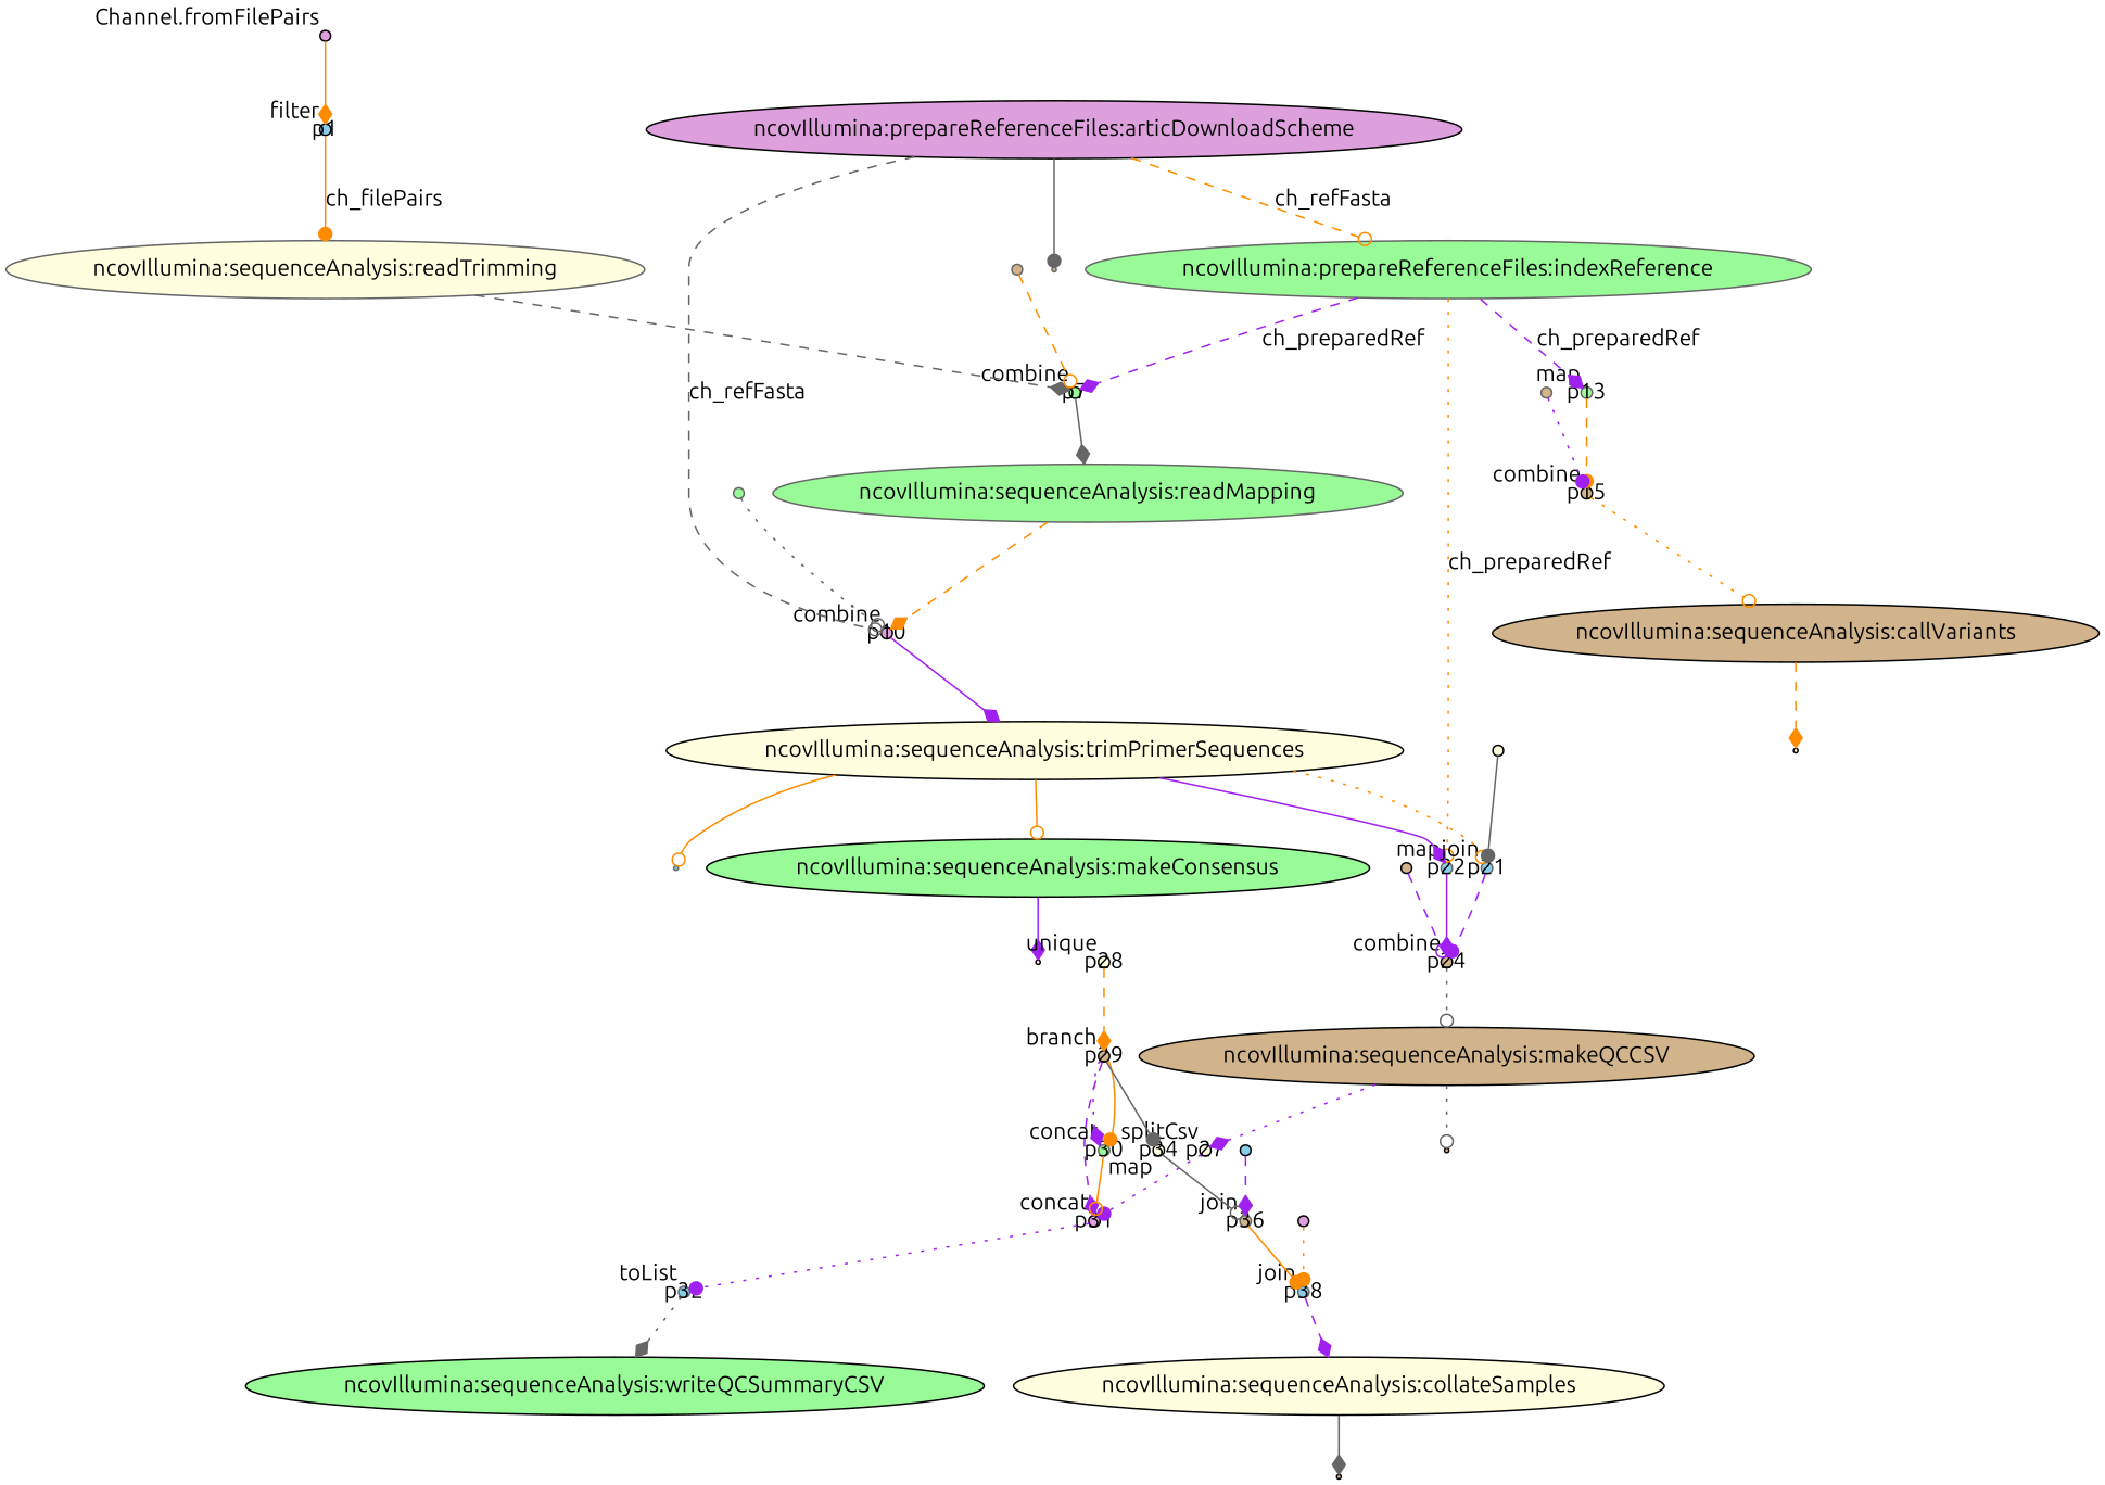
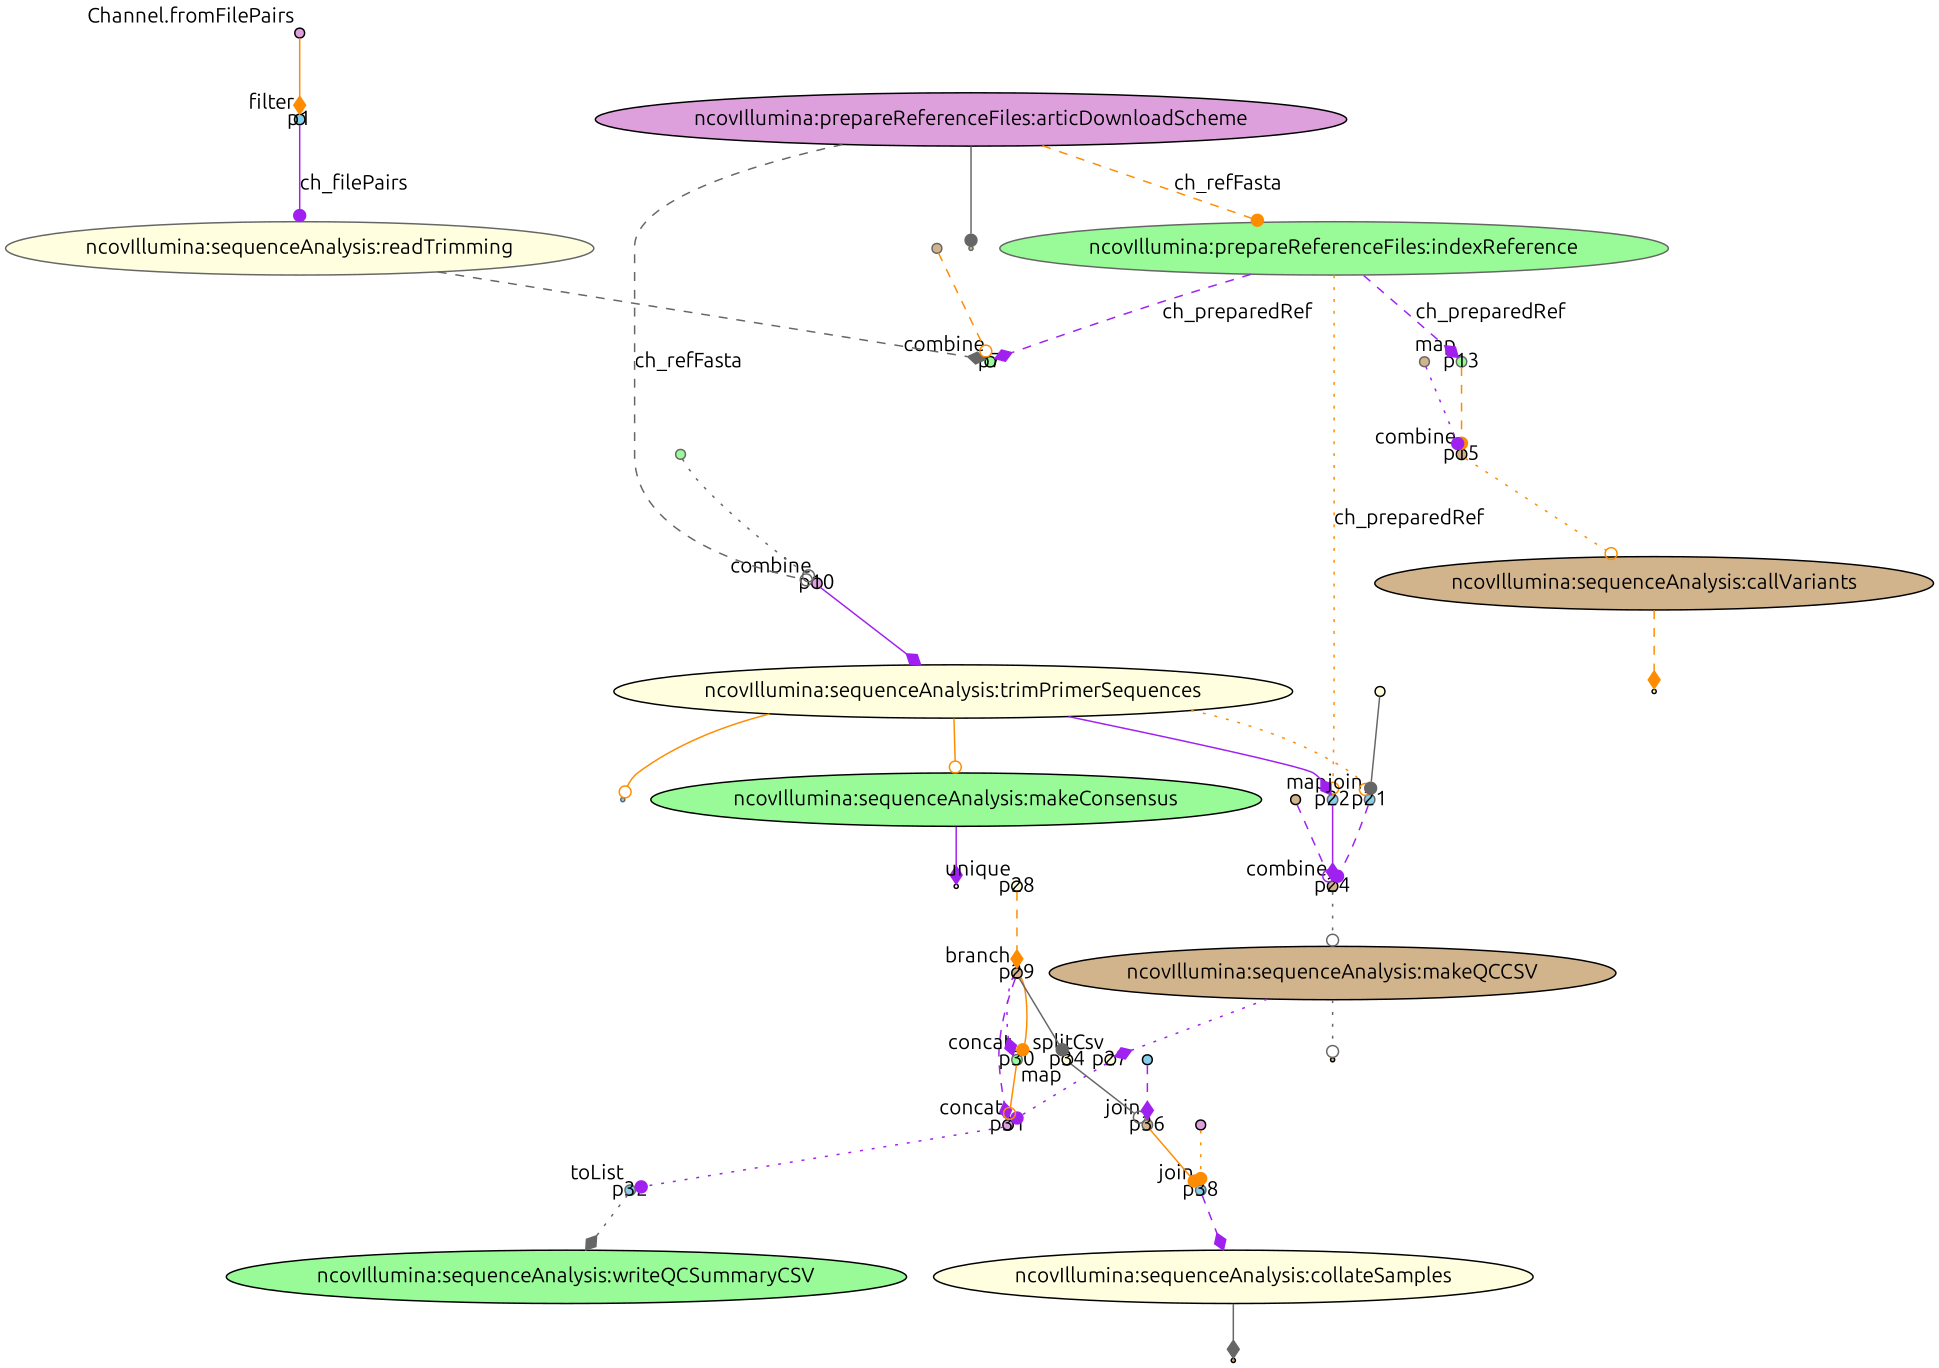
  digraph {
    fontname=Ubuntu
    node [color=black fillcolor=tan fixedsize=true fontname=Ubuntu shape=circle style=filled]
    edge [arrowhead=diamond color=purple fontname=Ubuntu style=solid]
    p0 [fillcolor=plum height=0.1 shape=point width=0.091667 xlabel="Channel.fromFilePairs"]
    p1 [fillcolor=skyblue height=0.097222 width=0.090278 xlabel=filter]
    n3 [color=gray40 fillcolor=lightyellow height=0.5 label="ncovIllumina:sequenceAnalysis:readTrimming" width=4.8908 fixedsize="" shape=""]
    p7 [fillcolor=palegreen height=0.097222 width=0.090278 xlabel=combine]
-   n5 [color=gray40 fillcolor=palegreen height=0.5 label="ncovIllumina:sequenceAnalysis:readMapping" width=4.781 fixedsize="" shape=""]
    p10 [fillcolor=plum height=0.097222 width=0.090278 xlabel=combine]
    n7 [fillcolor=plum height=0.5 label="ncovIllumina:prepareReferenceFiles:articDownloadScheme" width=6.1247 fixedsize="" shape=""]
    n8 [color=gray40 fillcolor=palegreen height=0.5 label="ncovIllumina:prepareReferenceFiles:indexReference" width=5.4025 fixedsize="" shape=""]
    p3 [color=gray40 height=0.05 shape=point width=0.038889 fixedsize=""]
    p13 [color=gray40 fillcolor=palegreen height=0.097222 width=0.090278 xlabel=map]
    p22 [color=gray40 fillcolor=skyblue height=0.097222 width=0.090278 xlabel=map]
    n12 [fillcolor=lightyellow height=0.5 label="ncovIllumina:sequenceAnalysis:trimPrimerSequences" width=5.59 fixedsize="" shape=""]
    p15 [height=0.097222 width=0.090278 xlabel=combine]
    p24 [height=0.097222 width=0.090278 xlabel=combine]
    p12 [color=gray40 fillcolor=skyblue height=0.05 shape=point width=0.038889 fixedsize=""]
    n16 [fillcolor=palegreen height=0.5 label="ncovIllumina:sequenceAnalysis:makeConsensus" width=5.0414 fixedsize="" shape=""]
    p21 [color=gray40 fillcolor=skyblue height=0.097222 width=0.090278 xlabel=join]
    n18 [height=0.5 label="ncovIllumina:sequenceAnalysis:callVariants" width=4.6165 fixedsize="" shape=""]
    n19 [height=0.5 label="ncovIllumina:sequenceAnalysis:makeQCCSV" width=4.7901 fixedsize="" shape=""]
    p19 [fillcolor=lightyellow height=0.05 shape=point width=0.038889 fixedsize=""]
    p6 [color=gray40 height=0.1 shape=point width=0.091667]
    p9 [color=gray40 fillcolor=palegreen height=0.1 shape=point width=0.091667]
    p17 [fillcolor=lightyellow height=0.05 shape=point width=0.038889 fixedsize=""]
    p14 [color=gray40 height=0.1 shape=point width=0.091667]
    p27 [fillcolor=lightyellow height=0.097222 width=0.090278 xlabel=splitCsv]
    p26 [height=0.05 shape=point width=0.038889 fixedsize=""]
    p20 [fillcolor=lightyellow height=0.1 shape=point width=0.091667]
    p31 [fillcolor=plum height=0.097222 width=0.090278 xlabel=concat]
    p23 [height=0.1 shape=point width=0.091667]
    p28 [fillcolor=lightyellow height=0.097222 width=0.090278 xlabel=unique]
    p29 [height=0.097222 width=0.090278 xlabel=branch]
    p30 [color=gray40 fillcolor=palegreen height=0.097222 width=0.090278 xlabel=concat]
    p34 [fillcolor=lightyellow height=0.097222 width=0.090278 xlabel=map]
    p32 [color=gray40 fillcolor=skyblue height=0.097222 width=0.090278 xlabel=toList]
    p36 [color=gray40 height=0.097222 width=0.090278 xlabel=join]
    n36 [fillcolor=palegreen height=0.5 label="ncovIllumina:sequenceAnalysis:writeQCSummaryCSV" width=5.7317 fixedsize="" shape=""]
    p38 [color=gray40 fillcolor=skyblue height=0.097222 width=0.090278 xlabel=join]
    n38 [fillcolor=lightyellow height=0.5 label="ncovIllumina:sequenceAnalysis:collateSamples" width=4.9546 fixedsize="" shape=""]
    p40 [height=0.05 shape=point width=0.038889 fixedsize=""]
    p35 [fillcolor=skyblue height=0.1 shape=point width=0.091667]
    p37 [fillcolor=plum height=0.1 shape=point width=0.091667]
    p0 -> p1 [color=darkorange]
-   p1 -> n3 [arrowhead=dot color=darkorange label=ch_filePairs]
+   p1 -> n3 [arrowhead=dot label=ch_filePairs]
    n3 -> p7 [color=gray40 style=dashed]
-   p7 -> n5 [color=gray40]
-   n5 -> p10 [color=darkorange style=dashed]
    p10 -> n12
    n7 -> p10 [arrowhead=odot color=gray40 label=ch_refFasta style=dashed]
-   n7 -> n8 [arrowhead=odot color=darkorange label=ch_refFasta style=dashed]
+   n7 -> n8 [arrowhead=dot color=darkorange label=ch_refFasta style=dashed]
    n7 -> p3 [arrowhead=dot color=gray40]
    n8 -> p7 [label=ch_preparedRef style=dashed]
    n8 -> p13 [label=ch_preparedRef style=dashed]
    n8 -> p22 [arrowhead=odot color=darkorange label=ch_preparedRef style=dotted]
    p13 -> p15 [arrowhead=dot color=darkorange style=dashed]
    p22 -> p24
    n12 -> p22
    n12 -> p12 [arrowhead=odot color=darkorange]
    n12 -> n16 [arrowhead=odot color=darkorange]
    n12 -> p21 [arrowhead=odot color=darkorange style=dotted]
    p15 -> n18 [arrowhead=odot color=darkorange style=dotted]
    p24 -> n19 [arrowhead=odot color=gray40 style=dotted]
    n16 -> p19
    p21 -> p24 [arrowhead=dot style=dashed]
    n18 -> p17 [color=darkorange style=dashed]
    n19 -> p27 [style=dotted]
    n19 -> p26 [arrowhead=odot color=gray40 style=dotted]
    p6 -> p7 [arrowhead=odot color=darkorange style=dashed]
    p9 -> p10 [arrowhead=odot color=gray40 style=dotted]
    p14 -> p15 [arrowhead=dot style=dotted]
    p27 -> p31 [arrowhead=dot style=dotted]
    p20 -> p21 [arrowhead=dot color=gray40]
    p31 -> p32 [arrowhead=dot style=dotted]
    p23 -> p24 [arrowhead=odot style=dashed]
    p28 -> p29 [color=darkorange style=dashed]
    p29 -> p31 [style=dashed]
    p29 -> p30 [style=dotted]
    p29 -> p30 [arrowhead=dot color=darkorange]
    p29 -> p34 [arrowhead=dot color=gray40]
    p30 -> p31 [arrowhead=odot color=darkorange]
    p34 -> p36 [arrowhead=odot color=gray40]
    p32 -> n36 [color=gray40 style=dotted]
    p36 -> p38 [arrowhead=dot color=darkorange]
    p38 -> n38 [style=dashed]
    n38 -> p40 [color=gray40]
    p35 -> p36 [style=dashed]
    p37 -> p38 [arrowhead=dot color=darkorange style=dotted]
  }
